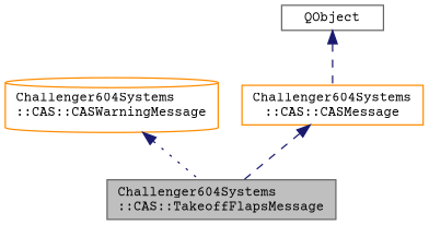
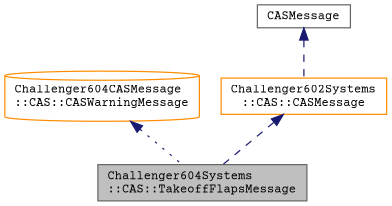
  digraph {
    fontname="Courier Prime"
    node [color=gray40 fillcolor=white fontname="Courier Prime" fontsize=10 shape=box style=filled]
    edge [color=midnightblue dir=back fontname="Courier Prime" fontsize=10 labelfontname=Helvetica labelfontsize=10 style=dashed]
    n1 [fillcolor=grey75 fontcolor=black height=0.2 label="Challenger604Systems\l::CAS::TakeoffFlapsMessage" width=0.4]
-   n2 [color=darkorange height=0.2 label="Challenger604Systems\l::CAS::CASWarningMessage" shape=cylinder width=0.4]
-   n3 [color=darkorange height=0.2 label="Challenger604Systems\l::CAS::CASMessage" width=0.4]
-   n4 [height=0.2 label=QObject width=0.4]
+   n2 [color=darkorange height=0.2 label="Challenger604CASMessage\l::CAS::CASWarningMessage" shape=cylinder width=0.4]
+   n3 [color=darkorange height=0.2 label="Challenger602Systems\l::CAS::CASMessage" width=0.4]
+   n4 [height=0.2 label=CASMessage width=0.4]
    n2 -> n1 [style=dotted]
    n3 -> n1
    n4 -> n3
  }
